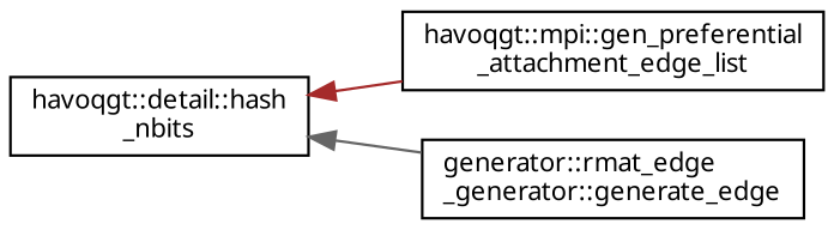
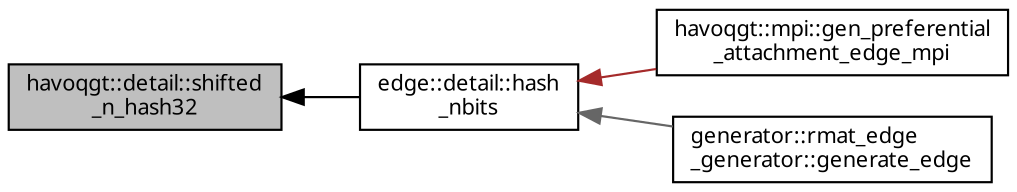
  digraph {
    fontname="Noto Sans"
    rankdir=LR
    node [color=black fillcolor=white fontname="Noto Sans" fontsize=10 shape=record style=filled]
    edge [dir=back fontname="Noto Sans" fontsize=10 labelfontname=Helvetica labelfontsize=10 style=solid]
-   n2 [height=0.2 label="havoqgt::detail::hash\l_nbits" width=0.4]
-   n3 [height=0.2 label="havoqgt::mpi::gen_preferential\l_attachment_edge_list" width=0.4]
+   n1 [fillcolor=grey75 fontcolor=black height=0.2 label="havoqgt::detail::shifted\l_n_hash32" width=0.4]
+   n2 [height=0.2 label="edge::detail::hash\l_nbits" width=0.4]
+   n3 [height=0.2 label="havoqgt::mpi::gen_preferential\l_attachment_edge_mpi" width=0.4]
    n4 [height=0.2 label="generator::rmat_edge\l_generator::generate_edge" width=0.4]
+   n1 -> n2 [color=black]
    n2 -> n3 [color=brown]
    n2 -> n4 [color=gray40]
  }
